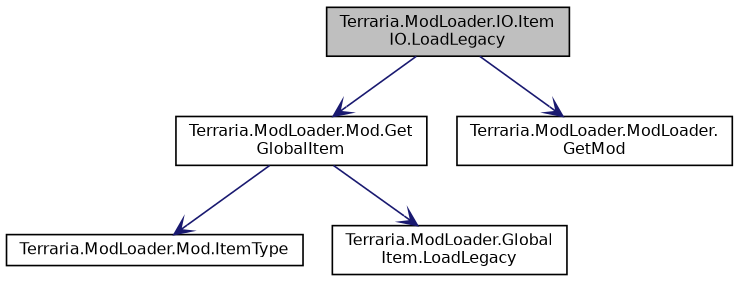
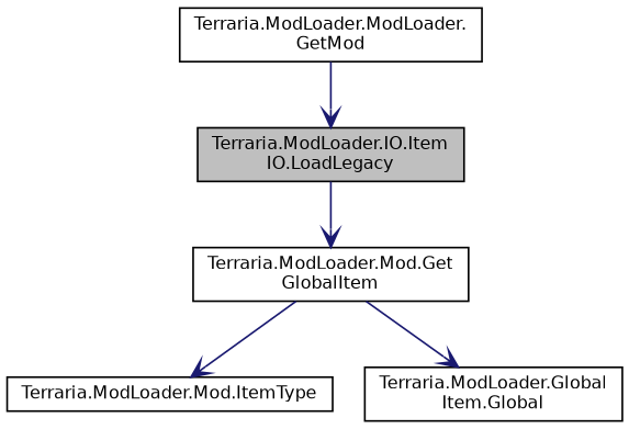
  digraph {
    rankdir=TB
    node [color=black fillcolor=white fontname=Helvetica fontsize=10 shape=record style=filled]
    edge [arrowhead=vee color=midnightblue fontname=Helvetica fontsize=10 labelfontname=Helvetica labelfontsize=10 style=solid]
    n1 [fillcolor=grey75 fontcolor=black height=0.2 label="Terraria.ModLoader.IO.Item\lIO.LoadLegacy" width=0.4]
    n2 [height=0.2 label="Terraria.ModLoader.Mod.Get\lGlobalItem" width=0.4]
    n3 [height=0.2 label="Terraria.ModLoader.ModLoader.\lGetMod" width=0.4]
    n4 [height=0.2 label="Terraria.ModLoader.Mod.ItemType" width=0.4]
-   n5 [height=0.2 label="Terraria.ModLoader.Global\lItem.LoadLegacy" width=0.4]
+   n5 [height=0.2 label="Terraria.ModLoader.Global\lItem.Global" width=0.4]
    n1 -> n2
-   n1 -> n3
+   n3 -> n1
    n2 -> n4
    n2 -> n5
  }
